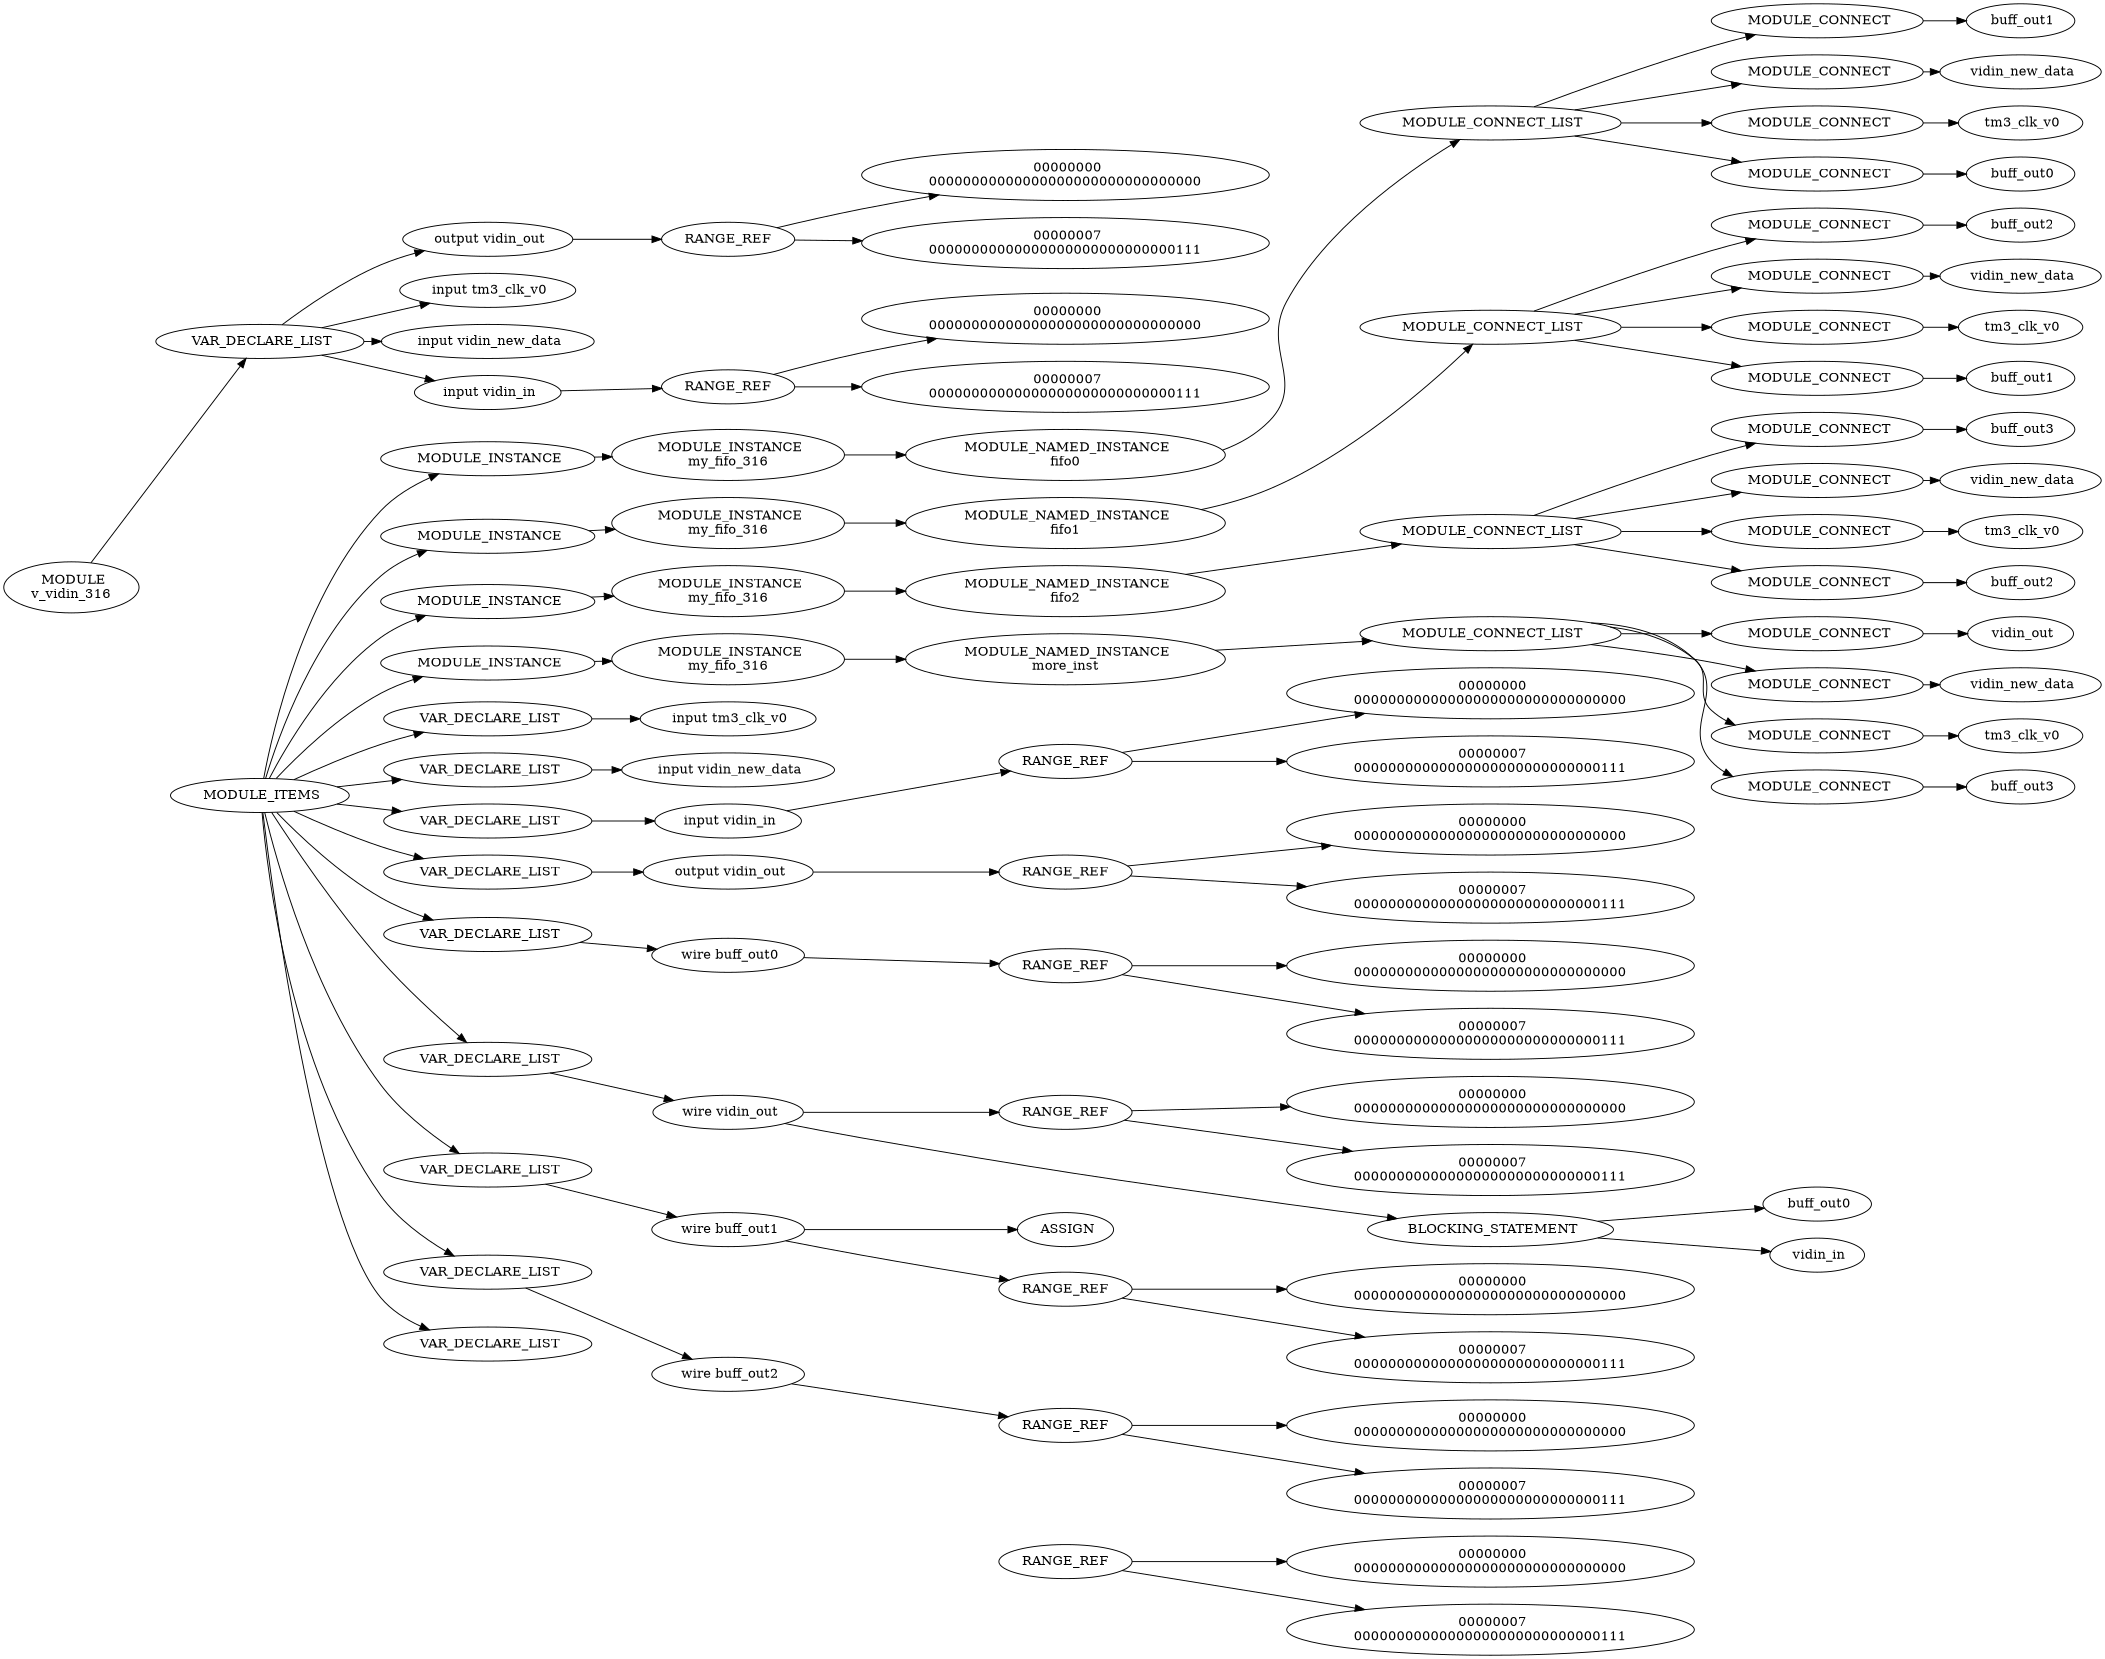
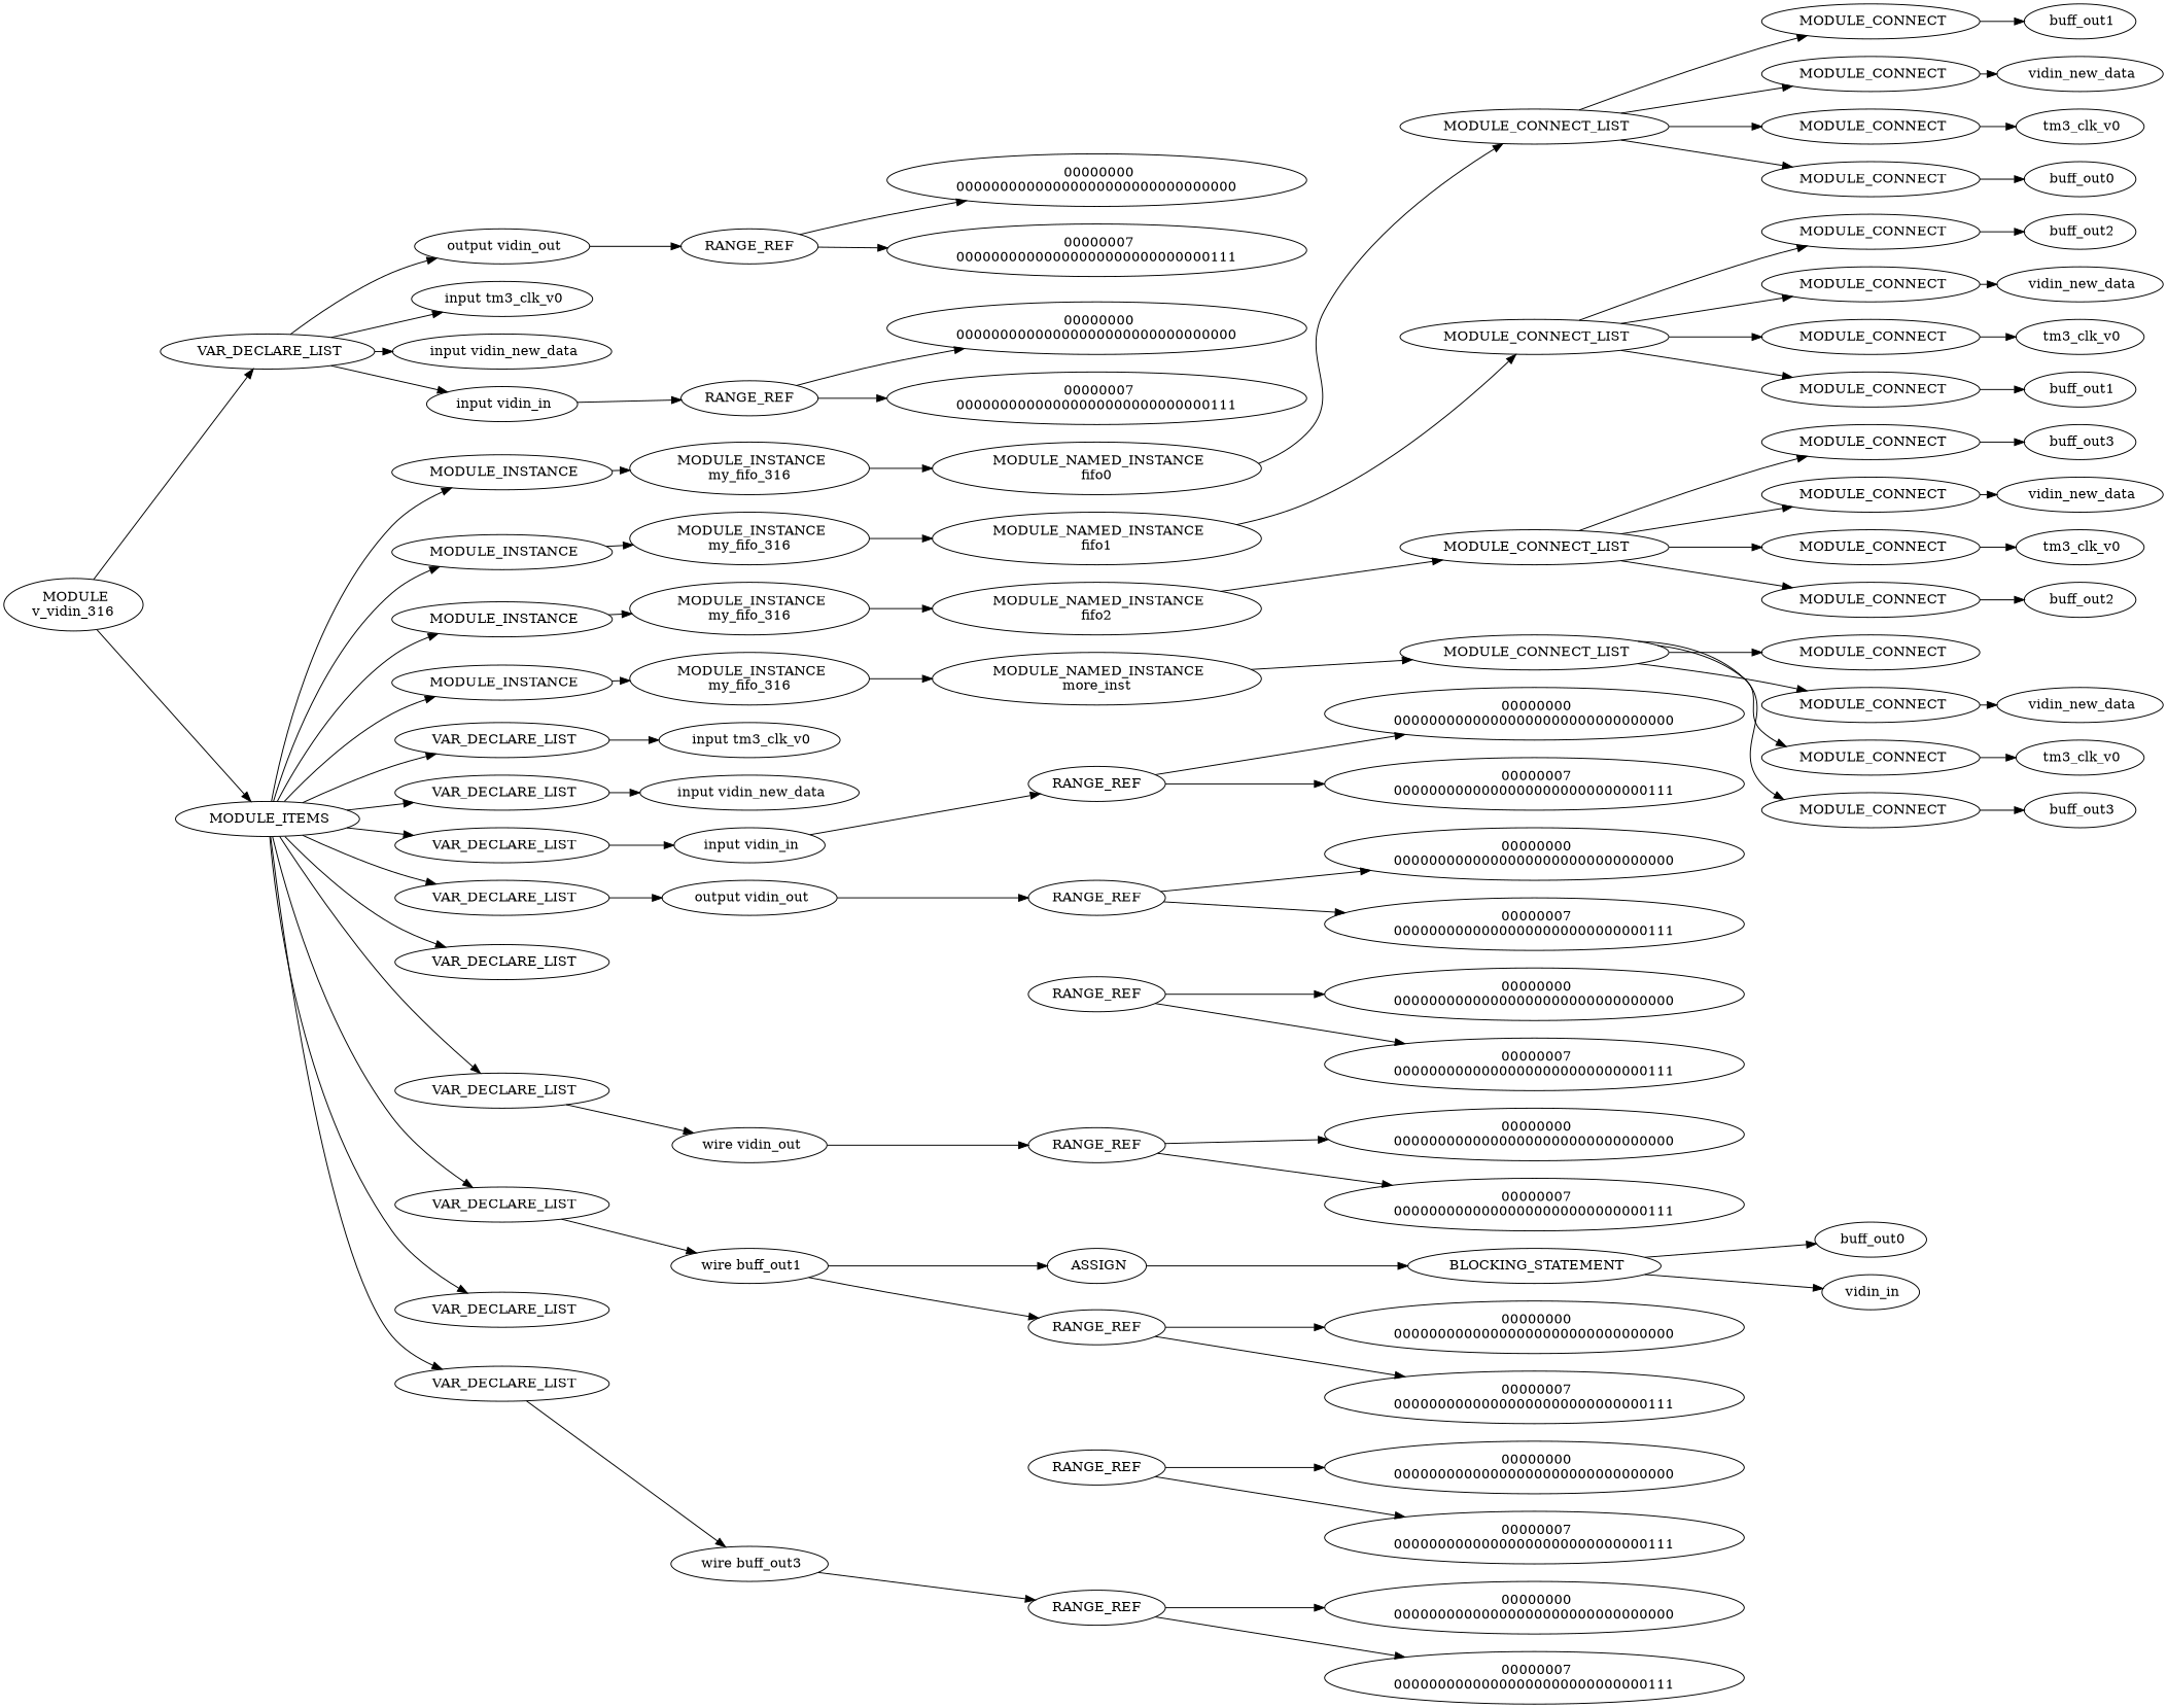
  digraph {
    rankdir=LR
    ranksep=.25
    n1 [label=< MODULE<br/>v_vidin_316>]
    n2 [label=< VAR_DECLARE_LIST>]
    n3 [label=< MODULE_ITEMS>]
    n4 [label=< input tm3_clk_v0>]
    n5 [label=< input vidin_new_data>]
    n6 [label=< input vidin_in>]
    n7 [label=< output vidin_out>]
    n8 [label=< VAR_DECLARE_LIST>]
    n9 [label=< VAR_DECLARE_LIST>]
    n10 [label=< VAR_DECLARE_LIST>]
    n11 [label=< VAR_DECLARE_LIST>]
    n12 [label=< VAR_DECLARE_LIST>]
    n13 [label=< VAR_DECLARE_LIST>]
    n14 [label=< VAR_DECLARE_LIST>]
    n15 [label=< VAR_DECLARE_LIST>]
    n16 [label=< VAR_DECLARE_LIST>]
    n17 [label=< MODULE_INSTANCE>]
    n18 [label=< MODULE_INSTANCE>]
    n19 [label=< MODULE_INSTANCE>]
    n20 [label=< MODULE_INSTANCE>]
    n21 [label=<RANGE_REF>]
    n22 [label=<RANGE_REF>]
    n23 [label=< 00000007<br/>00000000000000000000000000000111>]
    n24 [label=< 00000000<br/>00000000000000000000000000000000>]
    n25 [label=< 00000007<br/>00000000000000000000000000000111>]
    n26 [label=< 00000000<br/>00000000000000000000000000000000>]
    n27 [label=< input tm3_clk_v0>]
    n28 [label=< input vidin_new_data>]
    n29 [label=< input vidin_in>]
    n30 [label=< output vidin_out>]
    n31 [label=< wire vidin_out>]
-   n32 [label=< wire buff_out0>]
    n33 [label=< wire buff_out1>]
-   n34 [label=< wire buff_out2>]
+   n35 [label=< wire buff_out3>]
    n36 [label=< ASSIGN>]
    n37 [label=< BLOCKING_STATEMENT>]
    n38 [label=< MODULE_INSTANCE<br/>my_fifo_316>]
    n39 [label=< MODULE_INSTANCE<br/>my_fifo_316>]
    n40 [label=< MODULE_INSTANCE<br/>my_fifo_316>]
    n41 [label=< MODULE_INSTANCE<br/>my_fifo_316>]
    n42 [label=<RANGE_REF>]
    n43 [label=< 00000007<br/>00000000000000000000000000000111>]
    n44 [label=< 00000000<br/>00000000000000000000000000000000>]
    n45 [label=<RANGE_REF>]
    n46 [label=< 00000007<br/>00000000000000000000000000000111>]
    n47 [label=< 00000000<br/>00000000000000000000000000000000>]
    n48 [label=<RANGE_REF>]
    n49 [label=< 00000007<br/>00000000000000000000000000000111>]
    n50 [label=< 00000000<br/>00000000000000000000000000000000>]
    n51 [label=<RANGE_REF>]
    n52 [label=< 00000007<br/>00000000000000000000000000000111>]
    n53 [label=< 00000000<br/>00000000000000000000000000000000>]
    n54 [label=<RANGE_REF>]
    n55 [label=< 00000007<br/>00000000000000000000000000000111>]
    n56 [label=< 00000000<br/>00000000000000000000000000000000>]
    n57 [label=<RANGE_REF>]
    n58 [label=< 00000007<br/>00000000000000000000000000000111>]
    n59 [label=< 00000000<br/>00000000000000000000000000000000>]
    n60 [label=<RANGE_REF>]
    n61 [label=< 00000007<br/>00000000000000000000000000000111>]
    n62 [label=< 00000000<br/>00000000000000000000000000000000>]
    n63 [label=< buff_out0>]
    n64 [label=< vidin_in>]
    n65 [label=< MODULE_NAMED_INSTANCE<br/>fifo0>]
    n66 [label=< MODULE_CONNECT_LIST>]
    n67 [label=< MODULE_CONNECT>]
    n68 [label=< MODULE_CONNECT>]
    n69 [label=< MODULE_CONNECT>]
    n70 [label=< MODULE_CONNECT>]
    n71 [label=< tm3_clk_v0>]
    n72 [label=< buff_out0>]
    n73 [label=< buff_out1>]
    n74 [label=< vidin_new_data>]
    n75 [label=< MODULE_NAMED_INSTANCE<br/>fifo1>]
    n76 [label=< MODULE_CONNECT_LIST>]
    n77 [label=< MODULE_CONNECT>]
    n78 [label=< MODULE_CONNECT>]
    n79 [label=< MODULE_CONNECT>]
    n80 [label=< MODULE_CONNECT>]
    n81 [label=< tm3_clk_v0>]
    n82 [label=< buff_out1>]
    n83 [label=< buff_out2>]
    n84 [label=< vidin_new_data>]
    n85 [label=< MODULE_NAMED_INSTANCE<br/>fifo2>]
    n86 [label=< MODULE_CONNECT_LIST>]
    n87 [label=< MODULE_CONNECT>]
    n88 [label=< MODULE_CONNECT>]
    n89 [label=< MODULE_CONNECT>]
    n90 [label=< MODULE_CONNECT>]
    n91 [label=< tm3_clk_v0>]
    n92 [label=< buff_out2>]
    n93 [label=< buff_out3>]
    n94 [label=< vidin_new_data>]
    n95 [label=< MODULE_NAMED_INSTANCE<br/>more_inst>]
    n96 [label=< MODULE_CONNECT_LIST>]
    n97 [label=< MODULE_CONNECT>]
    n98 [label=< MODULE_CONNECT>]
    n99 [label=< MODULE_CONNECT>]
    n100 [label=< MODULE_CONNECT>]
    n101 [label=< tm3_clk_v0>]
    n102 [label=< buff_out3>]
-   n103 [label=< vidin_out>]
    n104 [label=< vidin_new_data>]
    n1 -> n2
+   n1 -> n3
    n2 -> n4
    n2 -> n5
    n2 -> n6
    n2 -> n7
    n3 -> n8
    n3 -> n9
    n3 -> n10
    n3 -> n11
    n3 -> n12
    n3 -> n13
    n3 -> n14
    n3 -> n15
    n3 -> n16
    n3 -> n17
    n3 -> n18
    n3 -> n19
    n3 -> n20
    n6 -> n21
    n7 -> n22
    n8 -> n27
    n9 -> n28
    n10 -> n29
    n11 -> n30
    n12 -> n31
-   n13 -> n32
    n14 -> n33
-   n15 -> n34
+   n16 -> n35
    n17 -> n38
    n18 -> n39
    n19 -> n40
    n20 -> n41
    n21 -> n23
    n21 -> n24
    n22 -> n25
    n22 -> n26
    n29 -> n42
    n30 -> n45
    n31 -> n48
-   n32 -> n51
    n33 -> n36
    n33 -> n54
-   n34 -> n57
-   n31 -> n37
+   n35 -> n60
+   n36 -> n37
    n37 -> n63
    n37 -> n64
    n38 -> n65
    n39 -> n75
    n40 -> n85
    n41 -> n95
    n42 -> n43
    n42 -> n44
    n45 -> n46
    n45 -> n47
    n48 -> n49
    n48 -> n50
    n51 -> n52
    n51 -> n53
    n54 -> n55
    n54 -> n56
    n57 -> n58
    n57 -> n59
    n60 -> n61
    n60 -> n62
    n65 -> n66
    n66 -> n67
    n66 -> n68
    n66 -> n69
    n66 -> n70
    n67 -> n71
    n68 -> n72
    n69 -> n73
    n70 -> n74
    n75 -> n76
    n76 -> n77
    n76 -> n78
    n76 -> n79
    n76 -> n80
    n77 -> n81
    n78 -> n82
    n79 -> n83
    n80 -> n84
    n85 -> n86
    n86 -> n87
    n86 -> n88
    n86 -> n89
    n86 -> n90
    n87 -> n91
    n88 -> n92
    n89 -> n93
    n90 -> n94
    n95 -> n96
    n96 -> n97
    n96 -> n98
    n96 -> n99
    n96 -> n100
    n97 -> n101
    n98 -> n102
-   n99 -> n103
    n100 -> n104
  }
